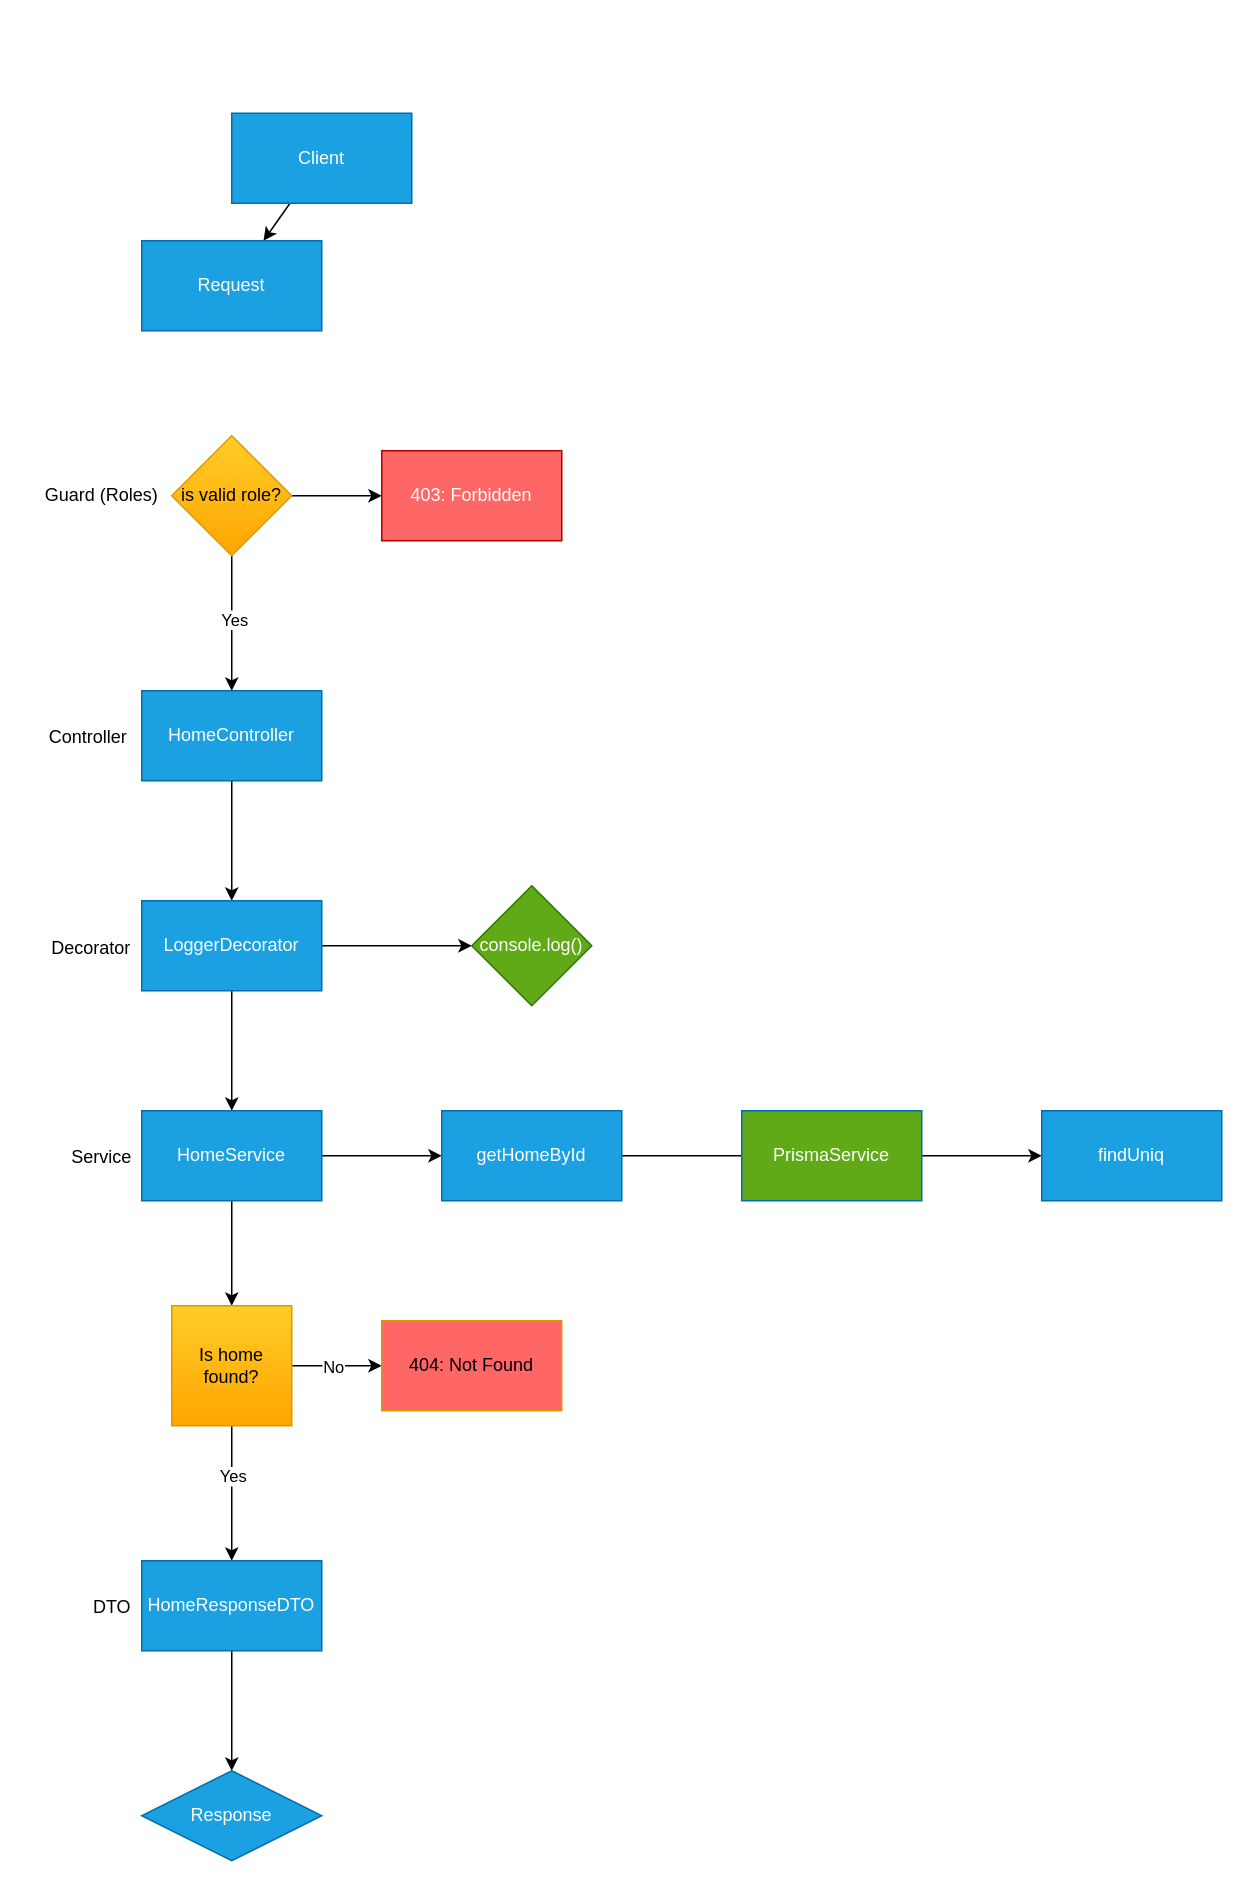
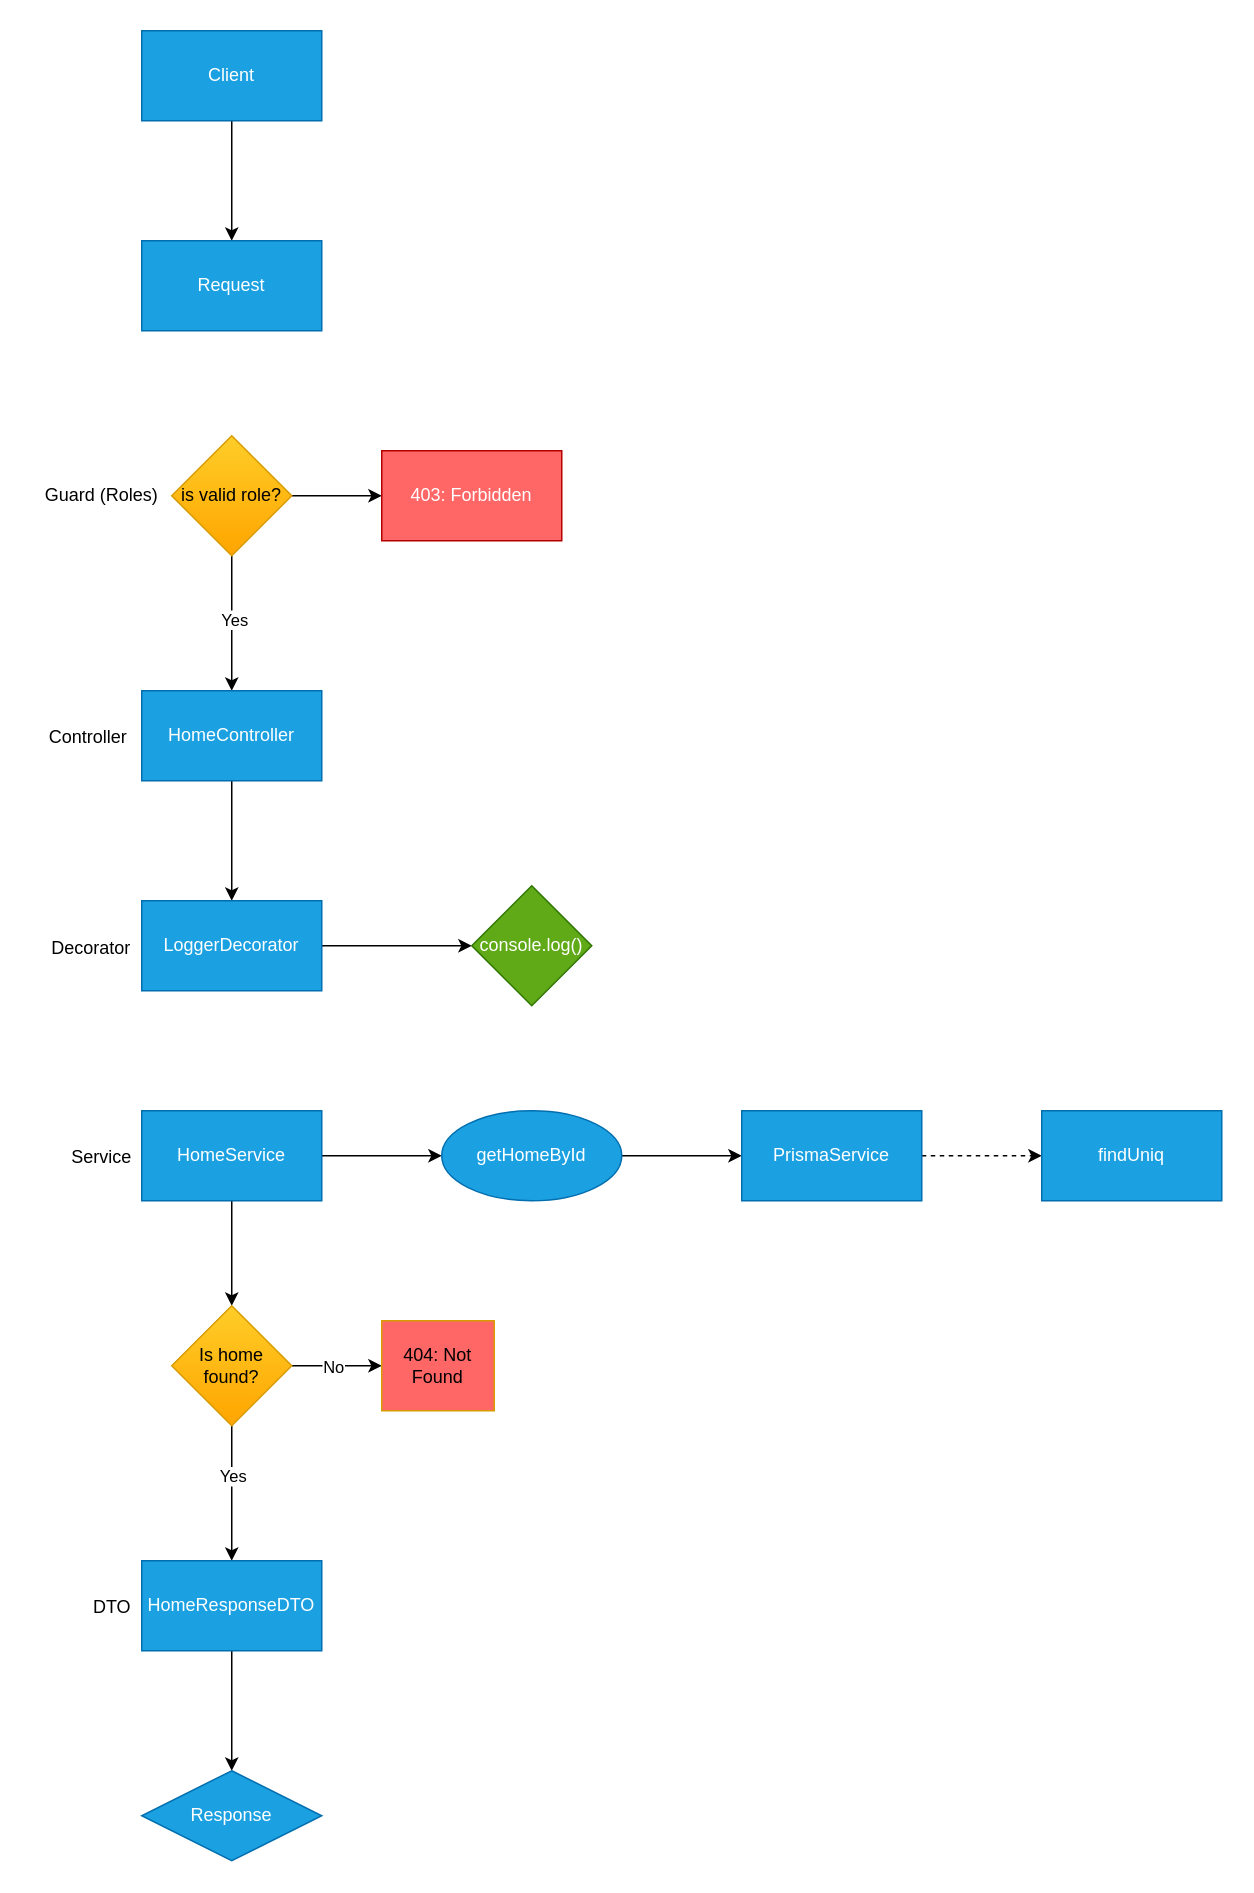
  <mxCell id="0" />
  <mxCell id="1" parent="0" />
  <mxCell id="2" value="" style="edgeStyle=none;html=1;" parent="1" source="3" target="4" edge="1"><mxGeometry relative="1" as="geometry" /></mxCell>
- <mxCell id="3" value="Client" style="whiteSpace=wrap;html=1;fillColor=#1ba1e2;fontColor=#ffffff;strokeColor=#006EAF;" parent="1" vertex="1"><mxGeometry x="154" y="75" width="120" height="60" as="geometry" /></mxCell>
+ <mxCell id="3" value="Client" style="whiteSpace=wrap;html=1;fillColor=#1ba1e2;fontColor=#ffffff;strokeColor=#006EAF;" parent="1" vertex="1"><mxGeometry x="94" y="20" width="120" height="60" as="geometry" /></mxCell>
  <mxCell id="4" value="Request" style="whiteSpace=wrap;html=1;fillColor=#1ba1e2;fontColor=#ffffff;strokeColor=#006EAF;" parent="1" vertex="1"><mxGeometry x="94" y="160" width="120" height="60" as="geometry" /></mxCell>
  <mxCell id="5" value="" style="edgeStyle=none;html=1;" parent="1" source="8" target="11" edge="1"><mxGeometry relative="1" as="geometry" /></mxCell>
  <mxCell id="6" value="Yes" style="edgeLabel;html=1;align=center;verticalAlign=middle;resizable=0;points=[];" parent="5" vertex="1" connectable="0"><mxGeometry x="-0.096" y="1" relative="1" as="geometry"><mxPoint y="1" as="offset" /></mxGeometry></mxCell>
  <mxCell id="7" value="" style="edgeStyle=none;html=1;" parent="1" source="8" target="13" edge="1"><mxGeometry relative="1" as="geometry" /></mxCell>
  <mxCell id="8" value="is valid role?" style="rhombus;whiteSpace=wrap;html=1;fillColor=#ffcd28;gradientColor=#ffa500;strokeColor=#d79b00;" parent="1" vertex="1"><mxGeometry x="114" y="290" width="80" height="80" as="geometry" /></mxCell>
  <mxCell id="9" value="Guard (Roles)" style="text;html=1;align=center;verticalAlign=middle;resizable=0;points=[];autosize=1;strokeColor=none;fillColor=none;" parent="1" vertex="1"><mxGeometry x="20" y="317" width="93" height="26" as="geometry" /></mxCell>
  <mxCell id="10" value="" style="edgeStyle=none;html=1;" parent="1" source="11" target="16" edge="1"><mxGeometry relative="1" as="geometry" /></mxCell>
  <mxCell id="11" value="HomeController" style="whiteSpace=wrap;html=1;fillColor=#1ba1e2;fontColor=#ffffff;strokeColor=#006EAF;" parent="1" vertex="1"><mxGeometry x="94" y="460" width="120" height="60" as="geometry" /></mxCell>
  <mxCell id="12" value="Controller" style="text;html=1;align=center;verticalAlign=middle;resizable=0;points=[];autosize=1;strokeColor=none;fillColor=none;" parent="1" vertex="1"><mxGeometry x="23" y="478" width="70" height="26" as="geometry" /></mxCell>
  <mxCell id="13" value="403: Forbidden" style="whiteSpace=wrap;html=1;fillColor=#ff6666;strokeColor=#B20000;fontColor=#ffffff;" parent="1" vertex="1"><mxGeometry x="254" y="300" width="120" height="60" as="geometry" /></mxCell>
- <mxCell id="14" value="" style="edgeStyle=none;html=1;" parent="1" source="16" target="19" edge="1"><mxGeometry relative="1" as="geometry" /></mxCell>
  <mxCell id="15" value="" style="edgeStyle=none;html=1;" parent="1" source="16" target="20" edge="1"><mxGeometry relative="1" as="geometry" /></mxCell>
  <mxCell id="16" value="LoggerDecorator" style="whiteSpace=wrap;html=1;fillColor=#1ba1e2;fontColor=#ffffff;strokeColor=#006EAF;" parent="1" vertex="1"><mxGeometry x="94" y="600" width="120" height="60" as="geometry" /></mxCell>
  <mxCell id="17" value="" style="edgeStyle=none;html=1;" parent="1" source="19" target="24" edge="1"><mxGeometry relative="1" as="geometry" /></mxCell>
  <mxCell id="18" value="" style="edgeStyle=none;html=1;" parent="1" source="19" target="32" edge="1"><mxGeometry relative="1" as="geometry" /></mxCell>
  <mxCell id="19" value="HomeService" style="whiteSpace=wrap;html=1;fillColor=#1ba1e2;fontColor=#ffffff;strokeColor=#006EAF;" parent="1" vertex="1"><mxGeometry x="94" y="740" width="120" height="60" as="geometry" /></mxCell>
  <mxCell id="20" value="console.log()" style="rhombus;whiteSpace=wrap;html=1;fillColor=#60a917;strokeColor=#2D7600;fontColor=#ffffff;" parent="1" vertex="1"><mxGeometry x="314" y="590" width="80" height="80" as="geometry" /></mxCell>
  <mxCell id="21" value="Decorator" style="text;html=1;align=center;verticalAlign=middle;resizable=0;points=[];autosize=1;strokeColor=none;fillColor=none;" parent="1" vertex="1"><mxGeometry x="24" y="619" width="71" height="26" as="geometry" /></mxCell>
  <mxCell id="22" value="Service" style="text;html=1;align=center;verticalAlign=middle;resizable=0;points=[];autosize=1;strokeColor=none;fillColor=none;" parent="1" vertex="1"><mxGeometry x="38" y="758" width="58" height="26" as="geometry" /></mxCell>
- <mxCell id="23" value="" style="edgeStyle=none;html=1;endArrow=none;" parent="1" source="24" target="26" edge="1"><mxGeometry relative="1" as="geometry" /></mxCell>
- <mxCell id="24" value="getHomeById" style="whiteSpace=wrap;html=1;fillColor=#1ba1e2;strokeColor=#006EAF;fontColor=#ffffff;" parent="1" vertex="1"><mxGeometry x="294" y="740" width="120" height="60" as="geometry" /></mxCell>
- <mxCell id="25" value="" style="edgeStyle=none;html=1;" parent="1" source="26" target="27" edge="1"><mxGeometry relative="1" as="geometry" /></mxCell>
- <mxCell id="26" value="PrismaService" style="whiteSpace=wrap;html=1;fillColor=#60a917;strokeColor=#006EAF;fontColor=#ffffff;" parent="1" vertex="1"><mxGeometry x="494" y="740" width="120" height="60" as="geometry" /></mxCell>
+ <mxCell id="23" value="" style="edgeStyle=none;html=1;" parent="1" source="24" target="26" edge="1"><mxGeometry relative="1" as="geometry" /></mxCell>
+ <mxCell id="24" value="getHomeById" style="ellipse;whiteSpace=wrap;html=1;fillColor=#1ba1e2;strokeColor=#006EAF;fontColor=#ffffff;" parent="1" vertex="1"><mxGeometry x="294" y="740" width="120" height="60" as="geometry" /></mxCell>
+ <mxCell id="25" value="" style="edgeStyle=none;html=1;dashed=1;" parent="1" source="26" target="27" edge="1"><mxGeometry relative="1" as="geometry" /></mxCell>
+ <mxCell id="26" value="PrismaService" style="whiteSpace=wrap;html=1;fillColor=#1ba1e2;strokeColor=#006EAF;fontColor=#ffffff;" parent="1" vertex="1"><mxGeometry x="494" y="740" width="120" height="60" as="geometry" /></mxCell>
  <mxCell id="27" value="findUniq" style="whiteSpace=wrap;html=1;fillColor=#1ba1e2;strokeColor=#006EAF;fontColor=#ffffff;" parent="1" vertex="1"><mxGeometry x="694" y="740" width="120" height="60" as="geometry" /></mxCell>
  <mxCell id="28" value="" style="edgeStyle=none;html=1;" parent="1" source="32" target="33" edge="1"><mxGeometry relative="1" as="geometry" /></mxCell>
  <mxCell id="29" value="No" style="edgeLabel;html=1;align=center;verticalAlign=middle;resizable=0;points=[];" parent="28" vertex="1" connectable="0"><mxGeometry x="-0.104" relative="1" as="geometry"><mxPoint as="offset" /></mxGeometry></mxCell>
  <mxCell id="30" value="" style="edgeStyle=none;html=1;" parent="1" source="32" target="35" edge="1"><mxGeometry relative="1" as="geometry" /></mxCell>
  <mxCell id="31" value="Yes" style="edgeLabel;html=1;align=center;verticalAlign=middle;resizable=0;points=[];" parent="30" vertex="1" connectable="0"><mxGeometry x="-0.267" relative="1" as="geometry"><mxPoint as="offset" /></mxGeometry></mxCell>
- <mxCell id="32" value="Is home found?" style="whiteSpace=wrap;html=1;fillColor=#ffcd28;strokeColor=#d79b00;gradientColor=#ffa500;rounded=0;" parent="1" vertex="1"><mxGeometry x="114" y="870" width="80" height="80" as="geometry" /></mxCell>
- <mxCell id="33" value="404: Not Found" style="whiteSpace=wrap;html=1;fillColor=#ff6666;strokeColor=#d79b00;gradientColor=none;" parent="1" vertex="1"><mxGeometry x="254" y="880" width="120" height="60" as="geometry" /></mxCell>
+ <mxCell id="32" value="Is home found?" style="rhombus;whiteSpace=wrap;html=1;fillColor=#ffcd28;strokeColor=#d79b00;gradientColor=#ffa500;" parent="1" vertex="1"><mxGeometry x="114" y="870" width="80" height="80" as="geometry" /></mxCell>
+ <mxCell id="33" value="404: Not Found" style="whiteSpace=wrap;html=1;fillColor=#ff6666;strokeColor=#d79b00;gradientColor=none;" parent="1" vertex="1"><mxGeometry x="254" y="880" width="75" height="60" as="geometry" /></mxCell>
  <mxCell id="34" value="" style="edgeStyle=none;html=1;" parent="1" source="35" target="37" edge="1"><mxGeometry relative="1" as="geometry" /></mxCell>
  <mxCell id="35" value="HomeResponseDTO" style="whiteSpace=wrap;html=1;fillColor=#1ba1e2;strokeColor=#006EAF;fontColor=#ffffff;" parent="1" vertex="1"><mxGeometry x="94" y="1040" width="120" height="60" as="geometry" /></mxCell>
  <mxCell id="36" value="DTO" style="text;html=1;align=center;verticalAlign=middle;resizable=0;points=[];autosize=1;strokeColor=none;fillColor=none;" parent="1" vertex="1"><mxGeometry x="52" y="1058" width="43" height="26" as="geometry" /></mxCell>
  <mxCell id="37" value="Response" style="rhombus;whiteSpace=wrap;html=1;fillColor=#1ba1e2;strokeColor=#006EAF;fontColor=#ffffff;" parent="1" vertex="1"><mxGeometry x="94" y="1180" width="120" height="60" as="geometry" /></mxCell>
